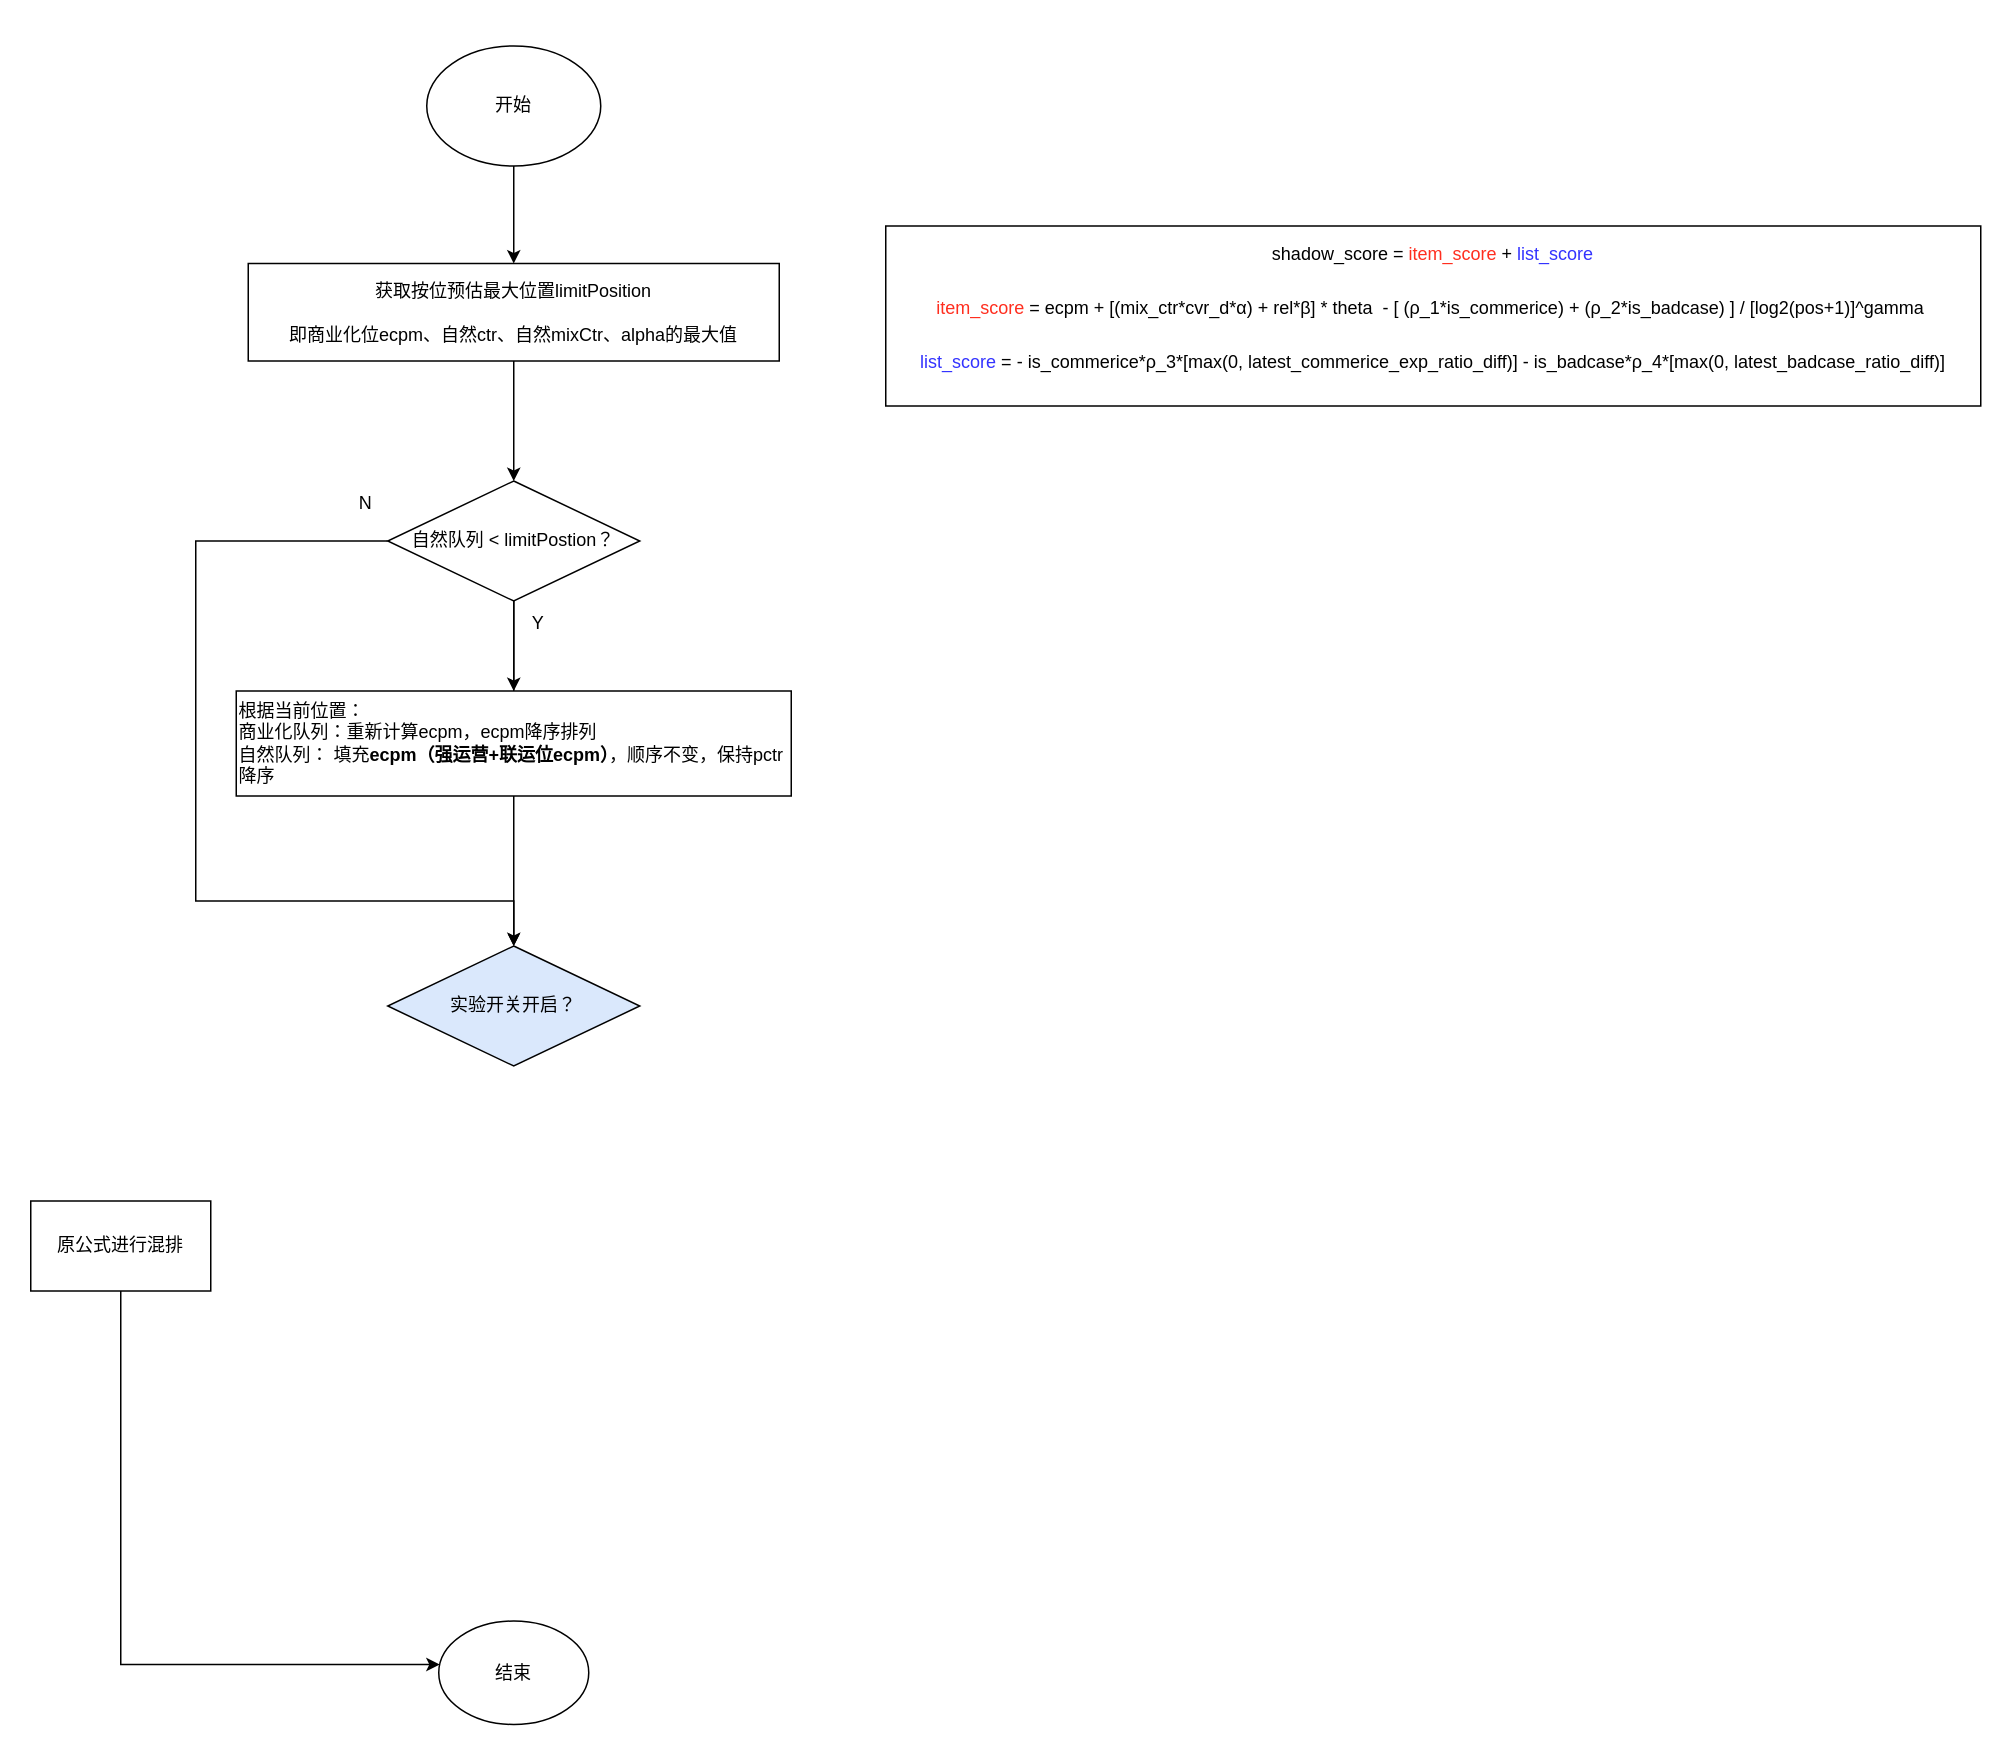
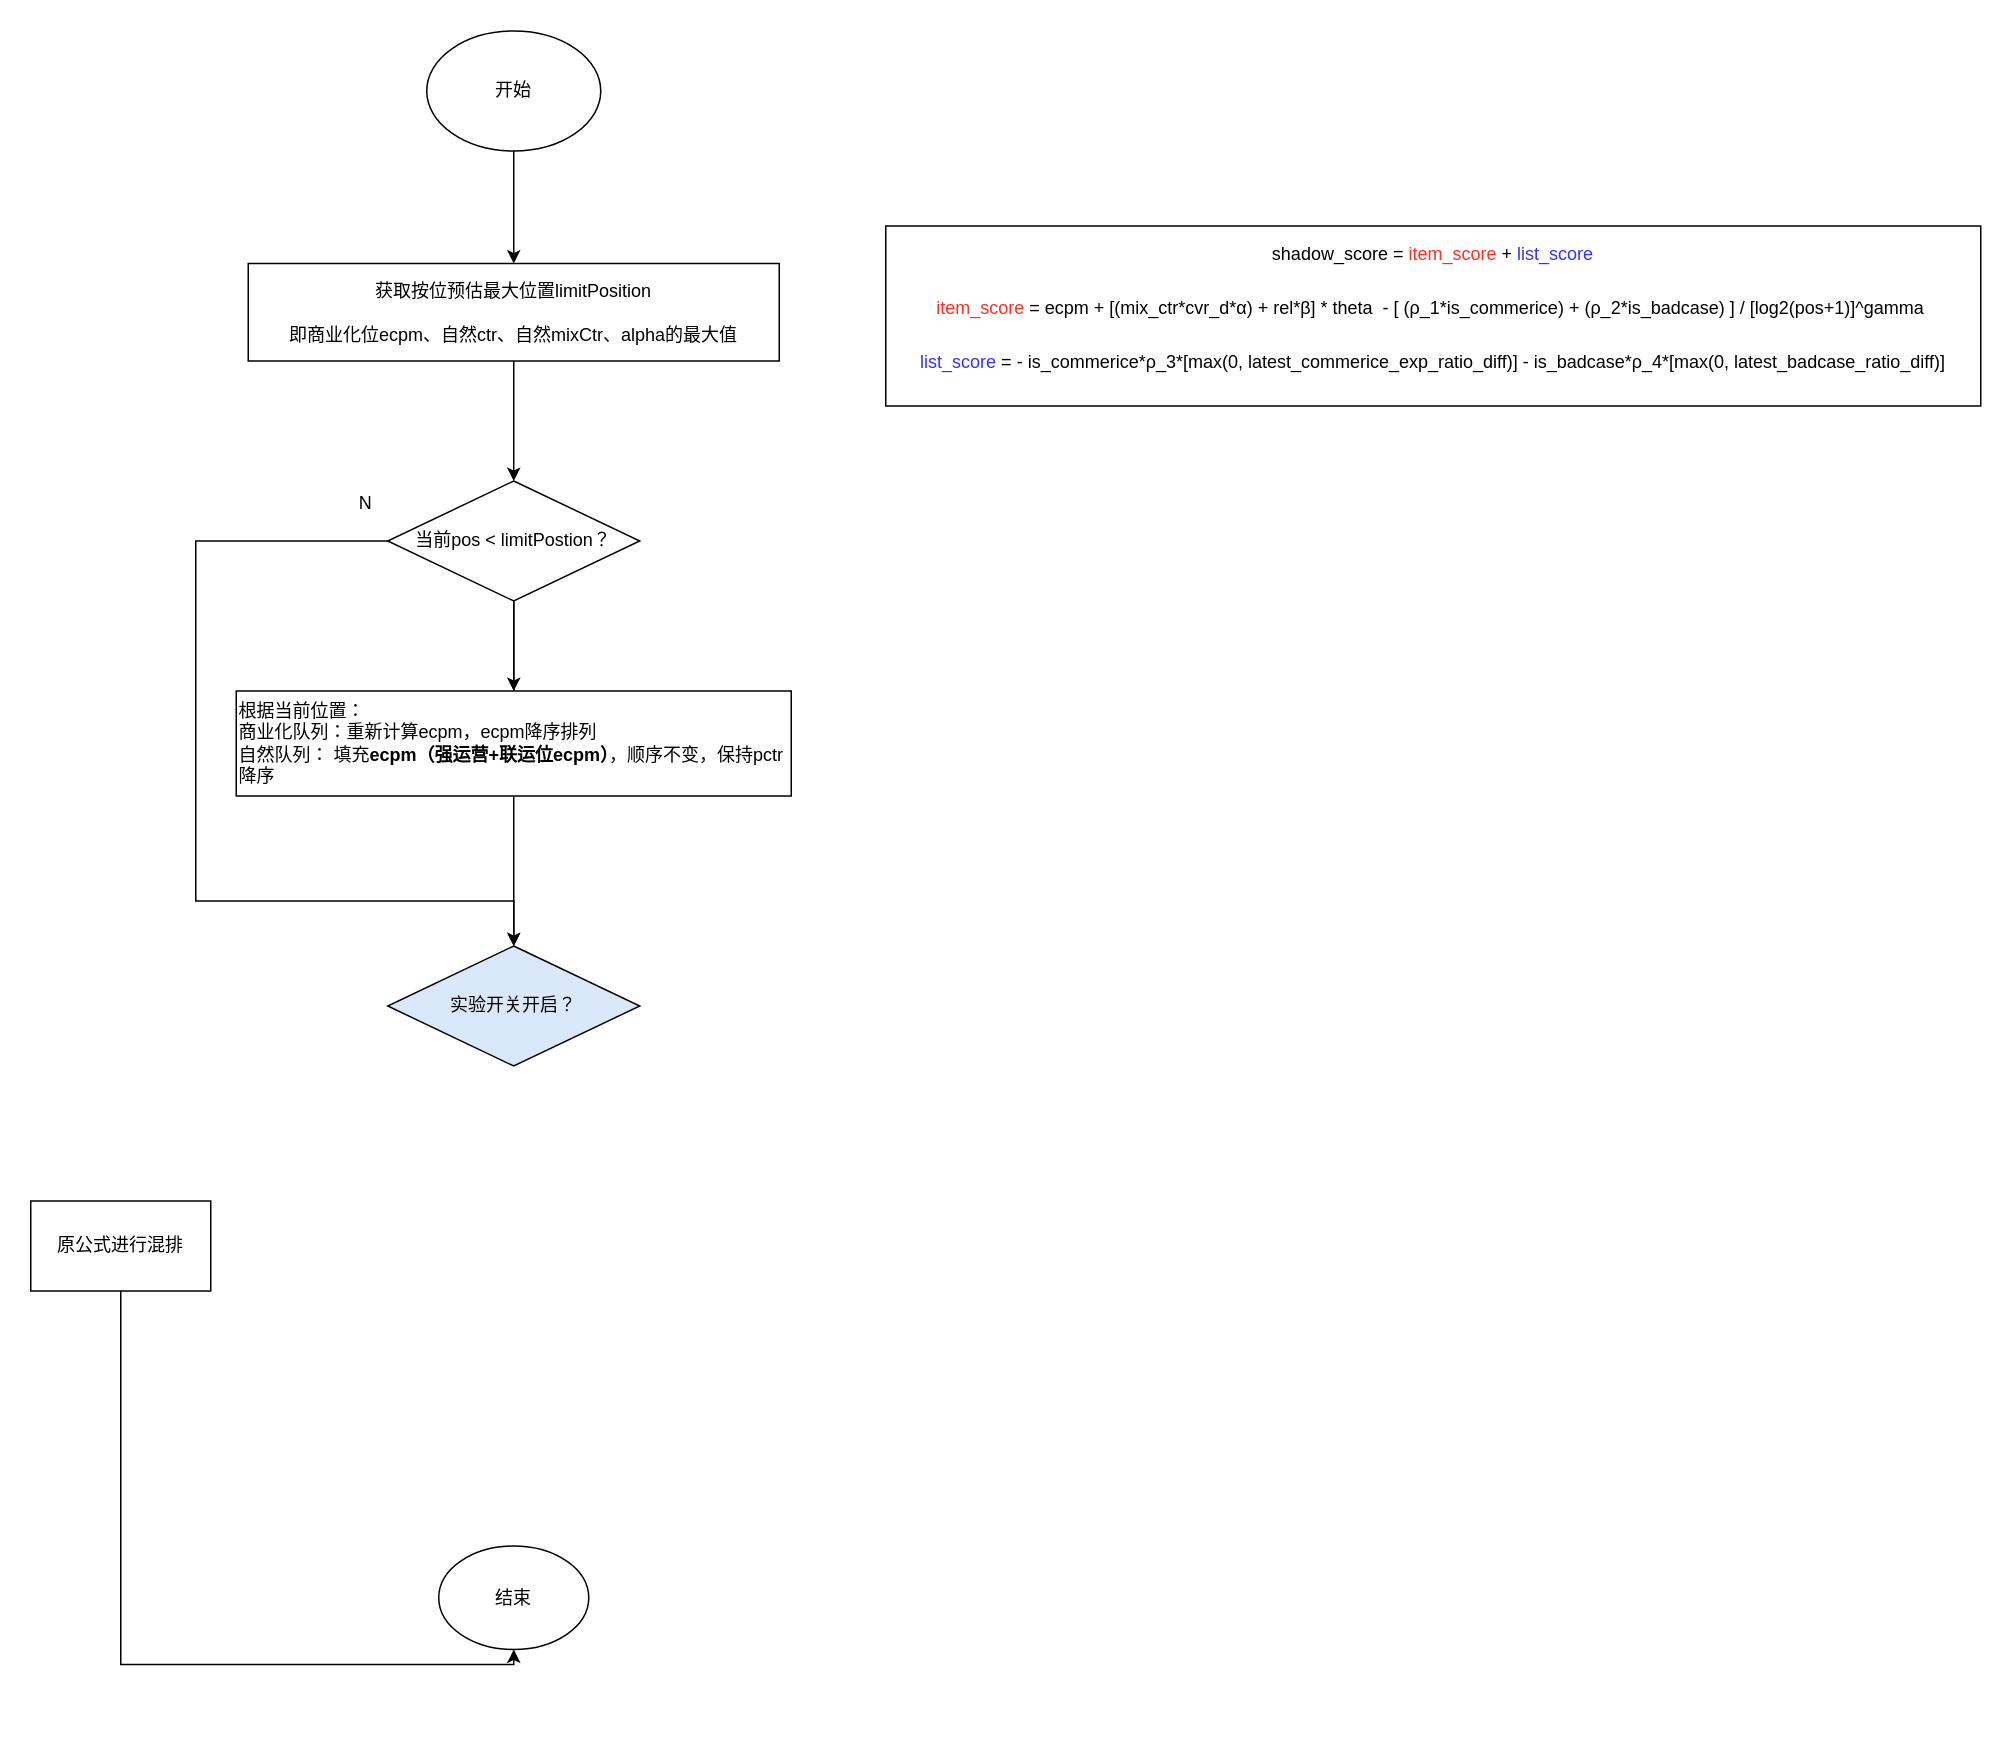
  <mxCell id="0" />
  <mxCell id="1" parent="0" />
  <mxCell id="2" value="" style="edgeStyle=orthogonalEdgeStyle;rounded=0;orthogonalLoop=1;jettySize=auto;html=1;" parent="1" source="3" target="6" edge="1"><mxGeometry relative="1" as="geometry" /></mxCell>
- <mxCell id="3" value="开始" style="ellipse;whiteSpace=wrap;html=1;" parent="1" vertex="1"><mxGeometry x="284" y="30" width="116" height="80" as="geometry" /></mxCell>
+ <mxCell id="3" value="开始" style="ellipse;whiteSpace=wrap;html=1;" parent="1" vertex="1"><mxGeometry x="284" y="20" width="116" height="80" as="geometry" /></mxCell>
  <mxCell id="4" value="&lt;span data-copy-origin=&quot;https://odocs.myoas.com&quot; data-docs-delta=&quot;[[20,&amp;quot;shadow_score = item_score + list_score&amp;quot;],[20,&amp;quot;\n&amp;quot;,&amp;quot;24:\&amp;quot;ZFiZ\&amp;quot;|36:150|direction:\&amp;quot;ltr\&amp;quot;&amp;quot;]]&quot;&gt;&lt;div style=&quot;line-height: 100%;&quot; data-language=&quot;sql&quot; class=&quot;ql-code-block ql-long-10203 ql-authorBlock-10203 ql-direction-ltr&quot;&gt;shadow_score &lt;span class=&quot;ql-token hljs-operator&quot;&gt;=&lt;/span&gt; &lt;font color=&quot;#ff2e1f&quot;&gt;item_score&lt;/font&gt; &lt;span class=&quot;ql-token hljs-operator&quot;&gt;+&lt;/span&gt; &lt;font color=&quot;#3333ff&quot;&gt;list_score&lt;/font&gt;&lt;br&gt;&lt;br&gt;&lt;span data-copy-origin=&quot;https://odocs.myoas.com&quot; data-docs-delta=&quot;[[20,&amp;quot;item_score = ecpm + [(mix_ctr*cvr_d*α) + rel*β] * theta&amp;quot;],[20,&amp;quot;\n&amp;quot;,&amp;quot;24:\&amp;quot;LYW5\&amp;quot;|36:150|direction:\&amp;quot;ltr\&amp;quot;&amp;quot;],[20,&amp;quot;          - [ (ρ_1*is_commerice) + (ρ_2*is_badcase) ] / [log2(pos+1)]^gamma &amp;quot;],[20,&amp;quot;\n&amp;quot;,&amp;quot;24:\&amp;quot;6fk8\&amp;quot;|36:150|direction:\&amp;quot;ltr\&amp;quot;&amp;quot;]]&quot;&gt;&lt;pre&gt;&lt;font face=&quot;Helvetica&quot;&gt;&lt;font color=&quot;#ff2e1f&quot;&gt;item_score&lt;/font&gt; = ecpm + [(mix_ctr*cvr_d*α) + rel*β] * theta  - [ (ρ_1*is_commerice) + (ρ_2*is_badcase) ] / [log2(pos+1)]^gamma &lt;br&gt;&lt;br&gt;&lt;/font&gt;&lt;pre&gt;&lt;font face=&quot;Helvetica&quot;&gt;&lt;font color=&quot;#3333ff&quot;&gt;list_score&lt;/font&gt; = - is_commerice*ρ_3*[max(0, latest_commerice_exp_ratio_diff)] - is_badcase*ρ_4*[max(0, latest_badcase_ratio_diff)]&lt;/font&gt;&lt;/pre&gt;&lt;/pre&gt;&lt;/span&gt;&lt;/div&gt;&lt;/span&gt;" style="whiteSpace=wrap;html=1;" parent="1" vertex="1"><mxGeometry x="590" y="150" width="730" height="120" as="geometry" /></mxCell>
  <mxCell id="5" value="" style="edgeStyle=orthogonalEdgeStyle;rounded=0;orthogonalLoop=1;jettySize=auto;html=1;" parent="1" source="6" target="10" edge="1"><mxGeometry relative="1" as="geometry" /></mxCell>
  <mxCell id="6" value="获取按位预估最大位置limitPosition&lt;br&gt;&lt;br&gt;即商业化位ecpm、自然ctr、自然mixCtr、alpha的最大值" style="whiteSpace=wrap;html=1;" parent="1" vertex="1"><mxGeometry x="165" y="175" width="354" height="65" as="geometry" /></mxCell>
  <mxCell id="7" value="" style="edgeStyle=orthogonalEdgeStyle;rounded=0;orthogonalLoop=1;jettySize=auto;html=1;" parent="1" source="10" target="11" edge="1"><mxGeometry relative="1" as="geometry" /></mxCell>
  <mxCell id="8" value="" style="edgeStyle=orthogonalEdgeStyle;rounded=0;orthogonalLoop=1;jettySize=auto;html=1;" parent="1" source="10" edge="1"><mxGeometry relative="1" as="geometry"><mxPoint x="342" y="630" as="targetPoint" /></mxGeometry></mxCell>
  <mxCell id="9" style="edgeStyle=orthogonalEdgeStyle;rounded=0;orthogonalLoop=1;jettySize=auto;html=1;entryX=0.5;entryY=0;entryDx=0;entryDy=0;endArrow=open;" edge="1" parent="1" source="10" target="14"><mxGeometry relative="1" as="geometry"><Array as="points"><mxPoint x="130" y="360" /><mxPoint x="130" y="600" /><mxPoint x="342" y="600" /></Array></mxGeometry></mxCell>
- <mxCell id="10" value="自然队列 &amp;lt; limitPostion？" style="rhombus;whiteSpace=wrap;html=1;" parent="1" vertex="1"><mxGeometry x="258" y="320" width="168" height="80" as="geometry" /></mxCell>
+ <mxCell id="10" value="当前pos &amp;lt; limitPostion？" style="rhombus;whiteSpace=wrap;html=1;" parent="1" vertex="1"><mxGeometry x="258" y="320" width="168" height="80" as="geometry" /></mxCell>
  <mxCell id="11" value="根据当前位置：&lt;br&gt;商业化队列：重新计算ecpm，ecpm降序排列&lt;br&gt;自然队列： 填充&lt;b&gt;ecpm（强运营+联运位ecpm）&lt;/b&gt;，顺序不变，保持pctr降序" style="whiteSpace=wrap;html=1;align=left;" parent="1" vertex="1"><mxGeometry x="157" y="460" width="370" height="70" as="geometry" /></mxCell>
- <mxCell id="12" value="Y" style="text;html=1;align=center;verticalAlign=middle;resizable=0;points=[];autosize=1;strokeColor=none;fillColor=none;" parent="1" vertex="1"><mxGeometry x="343" y="400" width="30" height="30" as="geometry" /></mxCell>
  <mxCell id="13" value="N" style="text;html=1;align=center;verticalAlign=middle;resizable=0;points=[];autosize=1;strokeColor=none;fillColor=none;" parent="1" vertex="1"><mxGeometry x="228" y="320" width="30" height="30" as="geometry" /></mxCell>
  <mxCell id="14" value="实验开关开启？" style="rhombus;whiteSpace=wrap;html=1;fillColor=#dae8fc;" vertex="1" parent="1"><mxGeometry x="258" y="630" width="168" height="80" as="geometry" /></mxCell>
  <mxCell id="15" value="" style="edgeStyle=orthogonalEdgeStyle;rounded=0;orthogonalLoop=1;jettySize=auto;html=1;" edge="1" parent="1" source="16" target="17"><mxGeometry relative="1" as="geometry"><Array as="points"><mxPoint x="80" y="1109" /></Array></mxGeometry></mxCell>
  <mxCell id="16" value="原公式进行混排" style="whiteSpace=wrap;html=1;" vertex="1" parent="1"><mxGeometry x="20" y="800" width="120" height="60" as="geometry" /></mxCell>
- <mxCell id="17" value="结束" style="ellipse;whiteSpace=wrap;html=1;" vertex="1" parent="1"><mxGeometry x="292" y="1080" width="100" height="69" as="geometry" /></mxCell>
+ <mxCell id="17" value="结束" style="ellipse;whiteSpace=wrap;html=1;" vertex="1" parent="1"><mxGeometry x="292" y="1030" width="100" height="69" as="geometry" /></mxCell>
